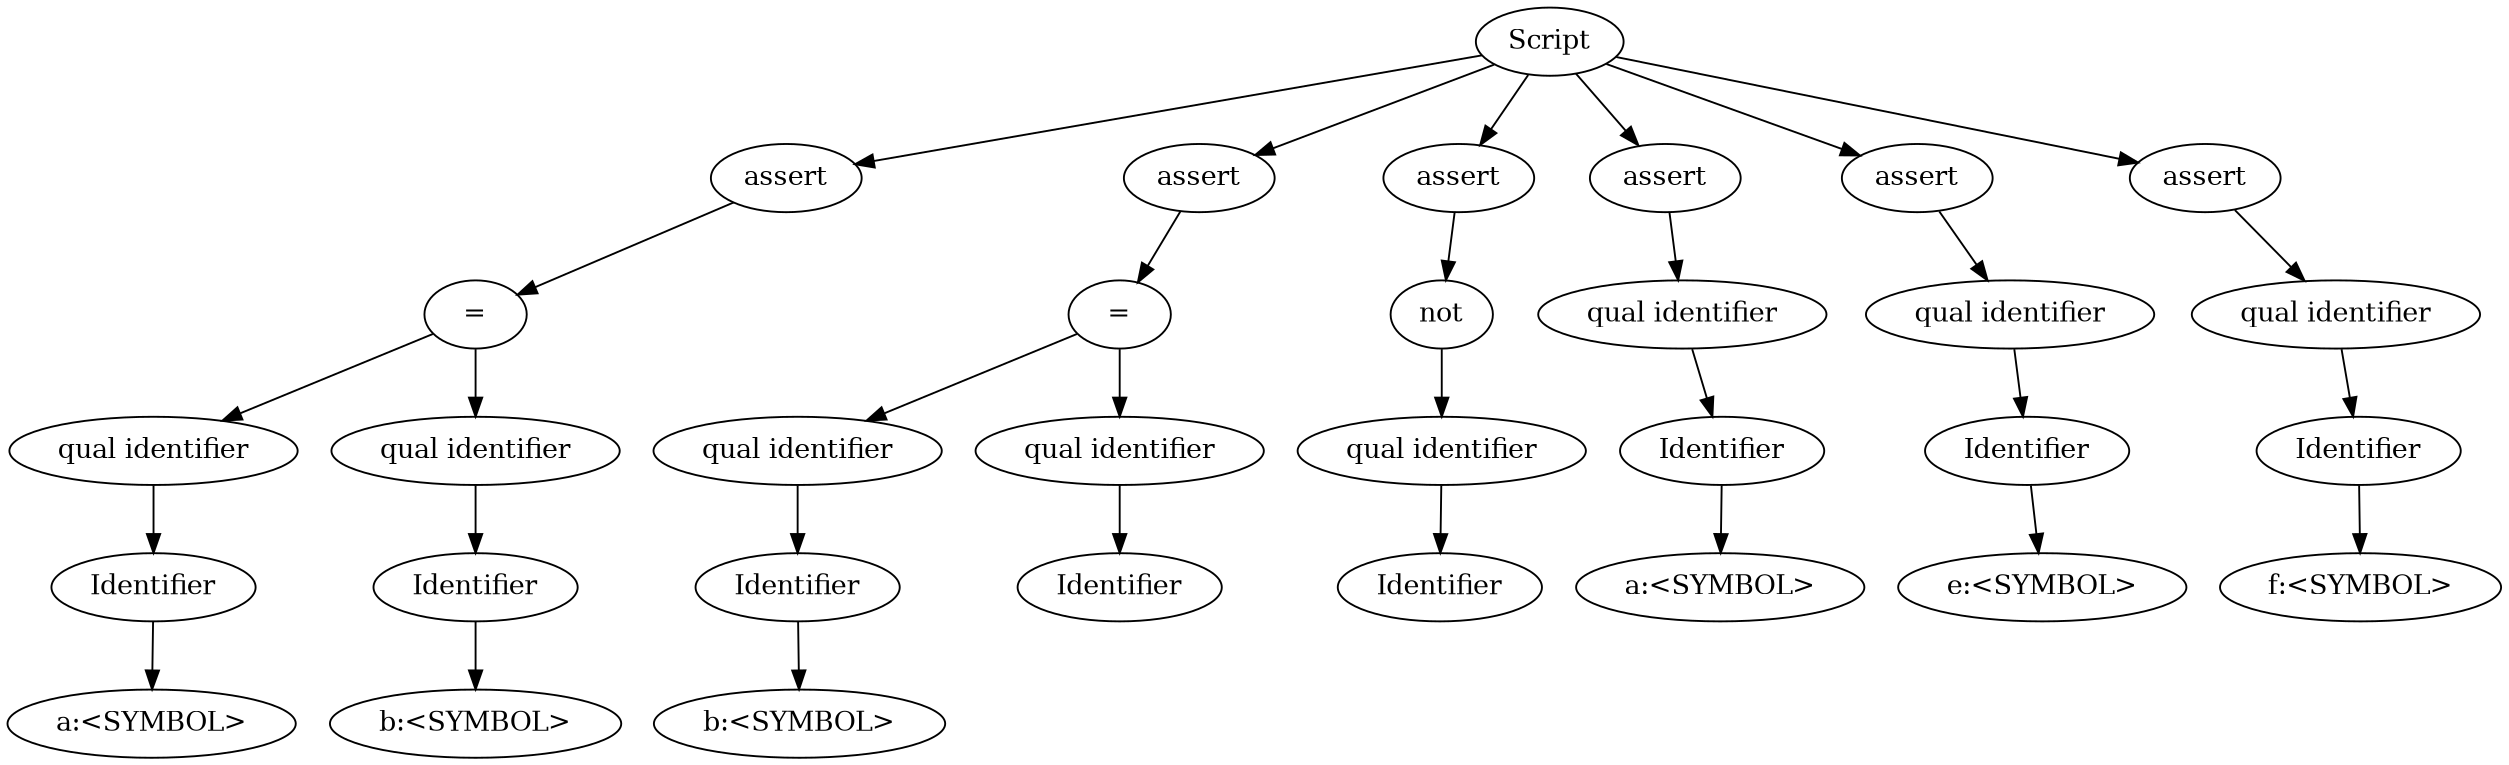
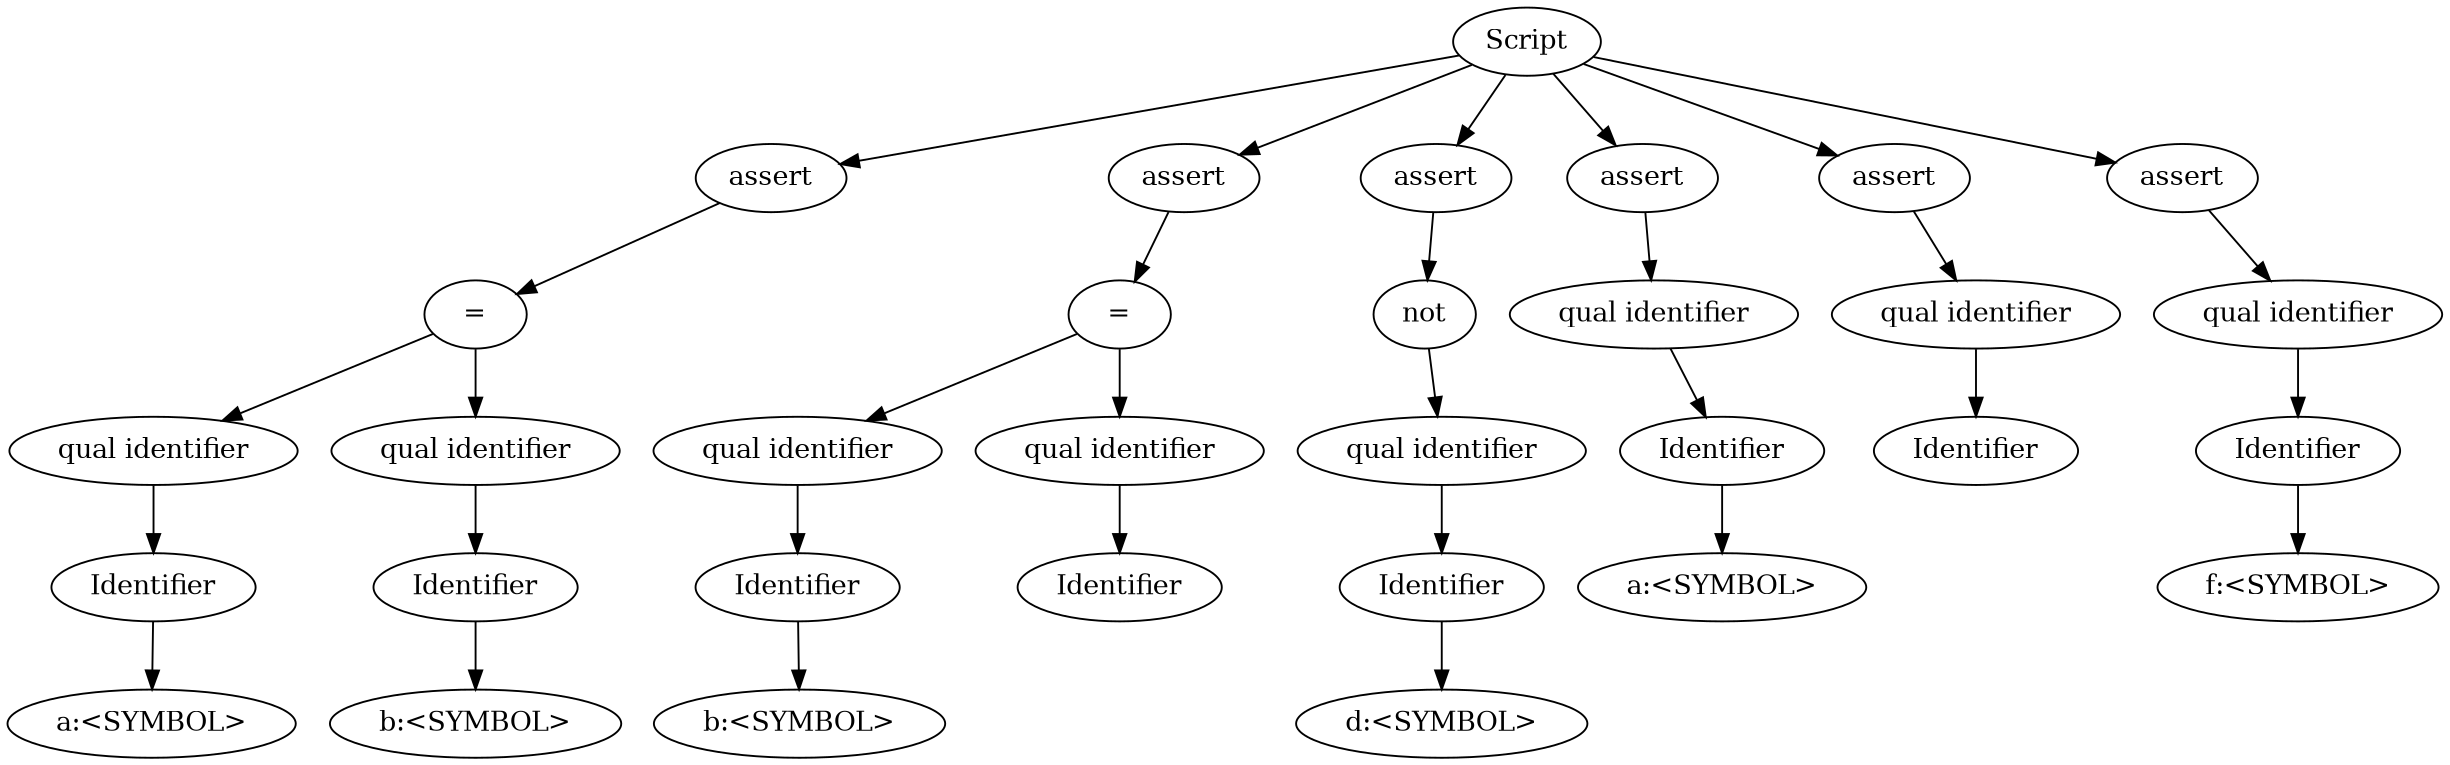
  digraph {
    n1 [label=Script]
    n2 [label=assert]
    n3 [label=assert]
    n4 [label=assert]
    n5 [label=assert]
    n6 [label=assert]
    n7 [label=assert]
    n8 [label="="]
    n9 [label="="]
    n10 [label=not]
    n11 [label="qual identifier"]
    n12 [label="qual identifier"]
    n13 [label="qual identifier"]
    n14 [label="qual identifier"]
    n15 [label="qual identifier"]
    n16 [label=Identifier]
    n17 [label=Identifier]
    n18 [label="a:<SYMBOL>"]
    n19 [label="b:<SYMBOL>"]
    n20 [label="qual identifier"]
    n21 [label="qual identifier"]
    n22 [label=Identifier]
    n23 [label=Identifier]
    n24 [label="b:<SYMBOL>"]
    n25 [label="qual identifier"]
    n26 [label=Identifier]
+   n27 [label="d:<SYMBOL>"]
    n28 [label=Identifier]
    n29 [label="a:<SYMBOL>"]
    n30 [label=Identifier]
-   n31 [label="e:<SYMBOL>"]
    n32 [label=Identifier]
    n33 [label="f:<SYMBOL>"]
    n1 -> n2
    n1 -> n3
    n1 -> n4
    n1 -> n5
    n1 -> n6
    n1 -> n7
    n2 -> n8
    n3 -> n9
    n4 -> n10
    n5 -> n11
    n6 -> n12
    n7 -> n13
    n8 -> n14
    n8 -> n15
    n9 -> n20
    n9 -> n21
    n10 -> n25
    n11 -> n28
    n12 -> n30
    n13 -> n32
    n14 -> n16
    n15 -> n17
    n16 -> n18
    n17 -> n19
    n20 -> n22
    n21 -> n23
    n22 -> n24
    n25 -> n26
+   n26 -> n27
    n28 -> n29
-   n30 -> n31
    n32 -> n33
  }
